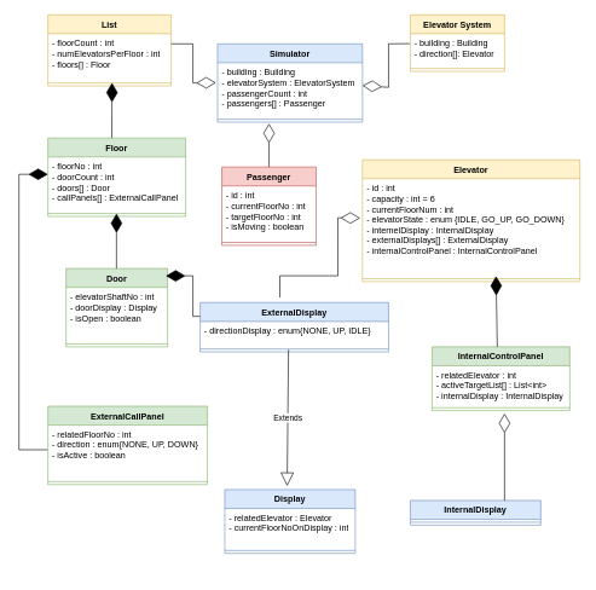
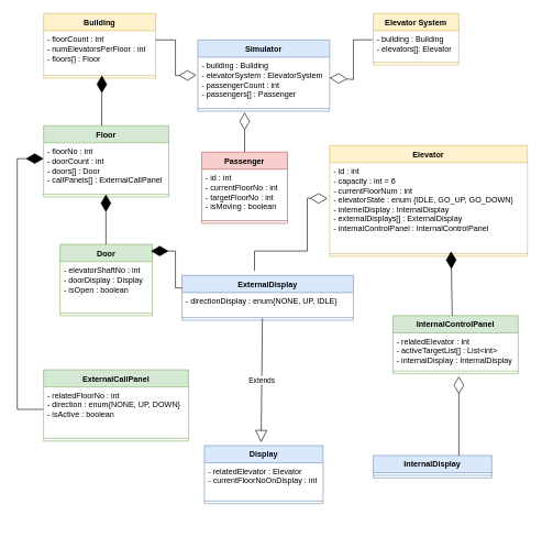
  <mxCell id="0" />
  <mxCell id="1" parent="0" />
  <mxCell id="2" value="" style="text;strokeColor=none;fillColor=none;align=left;verticalAlign=middle;spacingTop=-1;spacingLeft=4;spacingRight=4;rotatable=0;labelPosition=right;points=[];portConstraint=eastwest;" vertex="1" parent="1"><mxGeometry x="380" y="130" width="20" height="14" as="geometry" /></mxCell>
  <mxCell id="3" value="Simulator" style="swimlane;fontStyle=1;align=center;verticalAlign=top;childLayout=stackLayout;horizontal=1;startSize=26;horizontalStack=0;resizeParent=1;resizeParentMax=0;resizeLast=0;collapsible=1;marginBottom=0;whiteSpace=wrap;html=1;fillColor=#dae8fc;strokeColor=#6c8ebf;" vertex="1" parent="1"><mxGeometry x="294" y="60" width="200" height="108" as="geometry" /></mxCell>
  <mxCell id="4" value="- building : Building&lt;br&gt;- elevatorSystem : ElevatorSystem&lt;br&gt;- passengerCount : int&lt;br&gt;- passengers[] : Passenger&lt;br&gt;" style="text;strokeColor=none;fillColor=none;align=left;verticalAlign=top;spacingLeft=4;spacingRight=4;overflow=hidden;rotatable=0;points=[[0,0.5],[1,0.5]];portConstraint=eastwest;whiteSpace=wrap;html=1;" vertex="1" parent="3"><mxGeometry y="26" width="200" height="74" as="geometry" /></mxCell>
  <mxCell id="5" value="" style="line;strokeWidth=1;fillColor=none;align=left;verticalAlign=middle;spacingTop=-1;spacingLeft=3;spacingRight=3;rotatable=0;labelPosition=right;points=[];portConstraint=eastwest;strokeColor=inherit;" vertex="1" parent="3"><mxGeometry y="100" width="200" height="8" as="geometry" /></mxCell>
- <mxCell id="6" value="List" style="swimlane;fontStyle=1;align=center;verticalAlign=top;childLayout=stackLayout;horizontal=1;startSize=26;horizontalStack=0;resizeParent=1;resizeParentMax=0;resizeLast=0;collapsible=1;marginBottom=0;whiteSpace=wrap;html=1;fillColor=#fff2cc;strokeColor=#d6b656;" vertex="1" parent="1"><mxGeometry x="60" y="20" width="170" height="98" as="geometry" /></mxCell>
+ <mxCell id="6" value="Building" style="swimlane;fontStyle=1;align=center;verticalAlign=top;childLayout=stackLayout;horizontal=1;startSize=26;horizontalStack=0;resizeParent=1;resizeParentMax=0;resizeLast=0;collapsible=1;marginBottom=0;whiteSpace=wrap;html=1;fillColor=#fff2cc;strokeColor=#d6b656;" vertex="1" parent="1"><mxGeometry x="60" y="20" width="170" height="98" as="geometry" /></mxCell>
  <mxCell id="7" value="- floorCount : int&lt;br&gt;- numElevatorsPerFloor : int&lt;br&gt;- floors[] : Floor" style="text;strokeColor=none;fillColor=none;align=left;verticalAlign=top;spacingLeft=4;spacingRight=4;overflow=hidden;rotatable=0;points=[[0,0.5],[1,0.5]];portConstraint=eastwest;whiteSpace=wrap;html=1;" vertex="1" parent="6"><mxGeometry y="26" width="170" height="64" as="geometry" /></mxCell>
  <mxCell id="8" value="" style="line;strokeWidth=1;fillColor=none;align=left;verticalAlign=middle;spacingTop=-1;spacingLeft=3;spacingRight=3;rotatable=0;labelPosition=right;points=[];portConstraint=eastwest;strokeColor=inherit;" vertex="1" parent="6"><mxGeometry y="90" width="170" height="8" as="geometry" /></mxCell>
  <mxCell id="9" value="Elevator System" style="swimlane;fontStyle=1;align=center;verticalAlign=top;childLayout=stackLayout;horizontal=1;startSize=26;horizontalStack=0;resizeParent=1;resizeParentMax=0;resizeLast=0;collapsible=1;marginBottom=0;whiteSpace=wrap;html=1;fillColor=#fff2cc;strokeColor=#d6b656;" vertex="1" parent="1"><mxGeometry x="560" y="20" width="130" height="78" as="geometry" /></mxCell>
- <mxCell id="10" value="- building : Building&amp;nbsp;&lt;br&gt;- direction[]: Elevator" style="text;strokeColor=none;fillColor=none;align=left;verticalAlign=top;spacingLeft=4;spacingRight=4;overflow=hidden;rotatable=0;points=[[0,0.5],[1,0.5]];portConstraint=eastwest;whiteSpace=wrap;html=1;" vertex="1" parent="9"><mxGeometry y="26" width="130" height="44" as="geometry" /></mxCell>
+ <mxCell id="10" value="- building : Building&amp;nbsp;&lt;br&gt;- elevators[]: Elevator" style="text;strokeColor=none;fillColor=none;align=left;verticalAlign=top;spacingLeft=4;spacingRight=4;overflow=hidden;rotatable=0;points=[[0,0.5],[1,0.5]];portConstraint=eastwest;whiteSpace=wrap;html=1;" vertex="1" parent="9"><mxGeometry y="26" width="130" height="44" as="geometry" /></mxCell>
  <mxCell id="11" value="" style="line;strokeWidth=1;fillColor=none;align=left;verticalAlign=middle;spacingTop=-1;spacingLeft=3;spacingRight=3;rotatable=0;labelPosition=right;points=[];portConstraint=eastwest;strokeColor=inherit;" vertex="1" parent="9"><mxGeometry y="70" width="130" height="8" as="geometry" /></mxCell>
  <mxCell id="12" value="Floor" style="swimlane;fontStyle=1;align=center;verticalAlign=top;childLayout=stackLayout;horizontal=1;startSize=26;horizontalStack=0;resizeParent=1;resizeParentMax=0;resizeLast=0;collapsible=1;marginBottom=0;whiteSpace=wrap;html=1;fillColor=#d5e8d4;strokeColor=#82b366;" vertex="1" parent="1"><mxGeometry x="60" y="190" width="190" height="108" as="geometry" /></mxCell>
  <mxCell id="13" value="- floorNo : int&lt;br&gt;- doorCount : int&lt;br&gt;- doors[] : Door&lt;br&gt;- callPanels[] : ExternalCallPanel" style="text;strokeColor=none;fillColor=none;align=left;verticalAlign=top;spacingLeft=4;spacingRight=4;overflow=hidden;rotatable=0;points=[[0,0.5],[1,0.5]];portConstraint=eastwest;whiteSpace=wrap;html=1;" vertex="1" parent="12"><mxGeometry y="26" width="190" height="74" as="geometry" /></mxCell>
  <mxCell id="14" value="" style="line;strokeWidth=1;fillColor=none;align=left;verticalAlign=middle;spacingTop=-1;spacingLeft=3;spacingRight=3;rotatable=0;labelPosition=right;points=[];portConstraint=eastwest;strokeColor=inherit;" vertex="1" parent="12"><mxGeometry y="100" width="190" height="8" as="geometry" /></mxCell>
  <mxCell id="15" value="Passenger" style="swimlane;fontStyle=1;align=center;verticalAlign=top;childLayout=stackLayout;horizontal=1;startSize=26;horizontalStack=0;resizeParent=1;resizeParentMax=0;resizeLast=0;collapsible=1;marginBottom=0;whiteSpace=wrap;html=1;fillColor=#f8cecc;strokeColor=#b85450;" vertex="1" parent="1"><mxGeometry x="300" y="230" width="130" height="108" as="geometry" /></mxCell>
  <mxCell id="16" value="- id : int&lt;br&gt;- currentFloorNo : int&lt;br&gt;- targetFloorNo : int&lt;br&gt;- isMoving : boolean" style="text;strokeColor=none;fillColor=none;align=left;verticalAlign=top;spacingLeft=4;spacingRight=4;overflow=hidden;rotatable=0;points=[[0,0.5],[1,0.5]];portConstraint=eastwest;whiteSpace=wrap;html=1;" vertex="1" parent="15"><mxGeometry y="26" width="130" height="74" as="geometry" /></mxCell>
  <mxCell id="17" value="" style="line;strokeWidth=1;fillColor=none;align=left;verticalAlign=middle;spacingTop=-1;spacingLeft=3;spacingRight=3;rotatable=0;labelPosition=right;points=[];portConstraint=eastwest;strokeColor=inherit;" vertex="1" parent="15"><mxGeometry y="100" width="130" height="8" as="geometry" /></mxCell>
  <mxCell id="18" value="Elevator" style="swimlane;fontStyle=1;align=center;verticalAlign=top;childLayout=stackLayout;horizontal=1;startSize=26;horizontalStack=0;resizeParent=1;resizeParentMax=0;resizeLast=0;collapsible=1;marginBottom=0;whiteSpace=wrap;html=1;fillColor=#fff2cc;strokeColor=#d6b656;" vertex="1" parent="1"><mxGeometry x="494" y="220" width="300" height="168" as="geometry" /></mxCell>
  <mxCell id="19" value="- id : int&lt;br&gt;- capacity : int = 6&lt;br&gt;- currentFloorNum : int&lt;br&gt;- elevatorState : enum {IDLE, GO_UP, GO_DOWN}&lt;br&gt;- internelDisplay : InternalDisplay&lt;br&gt;- externalDisplays[] : ExternalDisplay&lt;br&gt;- internalControlPanel : InternalControlPanel" style="text;strokeColor=none;fillColor=none;align=left;verticalAlign=top;spacingLeft=4;spacingRight=4;overflow=hidden;rotatable=0;points=[[0,0.5],[1,0.5]];portConstraint=eastwest;whiteSpace=wrap;html=1;" vertex="1" parent="18"><mxGeometry y="26" width="300" height="134" as="geometry" /></mxCell>
  <mxCell id="20" value="" style="line;strokeWidth=1;fillColor=none;align=left;verticalAlign=middle;spacingTop=-1;spacingLeft=3;spacingRight=3;rotatable=0;labelPosition=right;points=[];portConstraint=eastwest;strokeColor=inherit;" vertex="1" parent="18"><mxGeometry y="160" width="300" height="8" as="geometry" /></mxCell>
  <mxCell id="21" value="Door" style="swimlane;fontStyle=1;align=center;verticalAlign=top;childLayout=stackLayout;horizontal=1;startSize=26;horizontalStack=0;resizeParent=1;resizeParentMax=0;resizeLast=0;collapsible=1;marginBottom=0;whiteSpace=wrap;html=1;fillColor=#d5e8d4;strokeColor=#82b366;" vertex="1" parent="1"><mxGeometry x="85" y="370" width="140" height="108" as="geometry" /></mxCell>
  <mxCell id="22" value="- elevatorShaftNo : int&lt;br&gt;- doorDisplay : Display&lt;br&gt;- isOpen : boolean" style="text;strokeColor=none;fillColor=none;align=left;verticalAlign=top;spacingLeft=4;spacingRight=4;overflow=hidden;rotatable=0;points=[[0,0.5],[1,0.5]];portConstraint=eastwest;whiteSpace=wrap;html=1;" vertex="1" parent="21"><mxGeometry y="26" width="140" height="74" as="geometry" /></mxCell>
  <mxCell id="23" value="" style="line;strokeWidth=1;fillColor=none;align=left;verticalAlign=middle;spacingTop=-1;spacingLeft=3;spacingRight=3;rotatable=0;labelPosition=right;points=[];portConstraint=eastwest;strokeColor=inherit;" vertex="1" parent="21"><mxGeometry y="100" width="140" height="8" as="geometry" /></mxCell>
  <mxCell id="24" value="" style="text;strokeColor=none;fillColor=none;align=left;verticalAlign=middle;spacingTop=-1;spacingLeft=4;spacingRight=4;rotatable=0;labelPosition=right;points=[];portConstraint=eastwest;" vertex="1" parent="1"><mxGeometry x="356" y="470" width="20" height="14" as="geometry" /></mxCell>
  <mxCell id="25" value="ExternalDisplay" style="swimlane;fontStyle=1;align=center;verticalAlign=top;childLayout=stackLayout;horizontal=1;startSize=26;horizontalStack=0;resizeParent=1;resizeParentMax=0;resizeLast=0;collapsible=1;marginBottom=0;whiteSpace=wrap;html=1;fillColor=#dae8fc;strokeColor=#6c8ebf;" vertex="1" parent="1"><mxGeometry x="270" y="417" width="260" height="68" as="geometry" /></mxCell>
  <mxCell id="26" value="- directionDisplay : enum{NONE, UP, IDLE}" style="text;strokeColor=none;fillColor=none;align=left;verticalAlign=top;spacingLeft=4;spacingRight=4;overflow=hidden;rotatable=0;points=[[0,0.5],[1,0.5]];portConstraint=eastwest;whiteSpace=wrap;html=1;" vertex="1" parent="25"><mxGeometry y="26" width="260" height="34" as="geometry" /></mxCell>
  <mxCell id="27" value="" style="line;strokeWidth=1;fillColor=none;align=left;verticalAlign=middle;spacingTop=-1;spacingLeft=3;spacingRight=3;rotatable=0;labelPosition=right;points=[];portConstraint=eastwest;strokeColor=inherit;" vertex="1" parent="25"><mxGeometry y="60" width="260" height="8" as="geometry" /></mxCell>
  <mxCell id="28" value="InternalControlPanel" style="swimlane;fontStyle=1;align=center;verticalAlign=top;childLayout=stackLayout;horizontal=1;startSize=26;horizontalStack=0;resizeParent=1;resizeParentMax=0;resizeLast=0;collapsible=1;marginBottom=0;whiteSpace=wrap;html=1;fillColor=#d5e8d4;strokeColor=#82b366;" vertex="1" parent="1"><mxGeometry x="590" y="478" width="190" height="88" as="geometry" /></mxCell>
  <mxCell id="29" value="- relatedElevator : int&lt;br&gt;- activeTargetList[] : List&amp;lt;int&amp;gt;&lt;br&gt;- internalDisplay : InternalDisplay" style="text;strokeColor=none;fillColor=none;align=left;verticalAlign=top;spacingLeft=4;spacingRight=4;overflow=hidden;rotatable=0;points=[[0,0.5],[1,0.5]];portConstraint=eastwest;whiteSpace=wrap;html=1;" vertex="1" parent="28"><mxGeometry y="26" width="190" height="54" as="geometry" /></mxCell>
  <mxCell id="30" value="" style="line;strokeWidth=1;fillColor=none;align=left;verticalAlign=middle;spacingTop=-1;spacingLeft=3;spacingRight=3;rotatable=0;labelPosition=right;points=[];portConstraint=eastwest;strokeColor=inherit;" vertex="1" parent="28"><mxGeometry y="80" width="190" height="8" as="geometry" /></mxCell>
  <mxCell id="31" value="ExternalCallPanel" style="swimlane;fontStyle=1;align=center;verticalAlign=top;childLayout=stackLayout;horizontal=1;startSize=26;horizontalStack=0;resizeParent=1;resizeParentMax=0;resizeLast=0;collapsible=1;marginBottom=0;whiteSpace=wrap;html=1;fillColor=#d5e8d4;strokeColor=#82b366;" vertex="1" parent="1"><mxGeometry x="60" y="560" width="220" height="108" as="geometry" /></mxCell>
  <mxCell id="32" value="- relatedFloorNo : int&lt;br&gt;- direction : enum{NONE, UP, DOWN}&lt;br&gt;- isActive : boolean" style="text;strokeColor=none;fillColor=none;align=left;verticalAlign=top;spacingLeft=4;spacingRight=4;overflow=hidden;rotatable=0;points=[[0,0.5],[1,0.5]];portConstraint=eastwest;whiteSpace=wrap;html=1;" vertex="1" parent="31"><mxGeometry y="26" width="220" height="74" as="geometry" /></mxCell>
  <mxCell id="33" value="" style="line;strokeWidth=1;fillColor=none;align=left;verticalAlign=middle;spacingTop=-1;spacingLeft=3;spacingRight=3;rotatable=0;labelPosition=right;points=[];portConstraint=eastwest;strokeColor=inherit;" vertex="1" parent="31"><mxGeometry y="100" width="220" height="8" as="geometry" /></mxCell>
  <mxCell id="34" value="" style="text;strokeColor=none;fillColor=none;align=left;verticalAlign=middle;spacingTop=-1;spacingLeft=4;spacingRight=4;rotatable=0;labelPosition=right;points=[];portConstraint=eastwest;" vertex="1" parent="1"><mxGeometry x="356" y="763" width="20" height="14" as="geometry" /></mxCell>
  <mxCell id="35" value="Display" style="swimlane;fontStyle=1;align=center;verticalAlign=top;childLayout=stackLayout;horizontal=1;startSize=26;horizontalStack=0;resizeParent=1;resizeParentMax=0;resizeLast=0;collapsible=1;marginBottom=0;whiteSpace=wrap;html=1;fillColor=#dae8fc;strokeColor=#6c8ebf;" vertex="1" parent="1"><mxGeometry x="304" y="675" width="180" height="88" as="geometry" /></mxCell>
  <mxCell id="36" value="- relatedElevator : Elevator&lt;br&gt;- currentFloorNoOnDisplay : int" style="text;strokeColor=none;fillColor=none;align=left;verticalAlign=top;spacingLeft=4;spacingRight=4;overflow=hidden;rotatable=0;points=[[0,0.5],[1,0.5]];portConstraint=eastwest;whiteSpace=wrap;html=1;" vertex="1" parent="35"><mxGeometry y="26" width="180" height="54" as="geometry" /></mxCell>
  <mxCell id="37" value="" style="line;strokeWidth=1;fillColor=none;align=left;verticalAlign=middle;spacingTop=-1;spacingLeft=3;spacingRight=3;rotatable=0;labelPosition=right;points=[];portConstraint=eastwest;strokeColor=inherit;" vertex="1" parent="35"><mxGeometry y="80" width="180" height="8" as="geometry" /></mxCell>
  <mxCell id="38" value="" style="text;strokeColor=none;fillColor=none;align=left;verticalAlign=middle;spacingTop=-1;spacingLeft=4;spacingRight=4;rotatable=0;labelPosition=right;points=[];portConstraint=eastwest;" vertex="1" parent="1"><mxGeometry x="612" y="778" width="20" height="14" as="geometry" /></mxCell>
  <mxCell id="39" value="InternalDisplay" style="swimlane;fontStyle=1;align=center;verticalAlign=top;childLayout=stackLayout;horizontal=1;startSize=26;horizontalStack=0;resizeParent=1;resizeParentMax=0;resizeLast=0;collapsible=1;marginBottom=0;whiteSpace=wrap;html=1;fillColor=#dae8fc;strokeColor=#6c8ebf;" vertex="1" parent="1"><mxGeometry x="560" y="690" width="180" height="34" as="geometry" /></mxCell>
  <mxCell id="40" value="" style="line;strokeWidth=1;fillColor=none;align=left;verticalAlign=middle;spacingTop=-1;spacingLeft=3;spacingRight=3;rotatable=0;labelPosition=right;points=[];portConstraint=eastwest;strokeColor=inherit;" vertex="1" parent="39"><mxGeometry y="26" width="180" height="8" as="geometry" /></mxCell>
  <mxCell id="41" value="" style="endArrow=diamondThin;endFill=0;endSize=24;html=1;rounded=0;entryX=-0.011;entryY=0.373;entryDx=0;entryDy=0;entryPerimeter=0;" edge="1" parent="1" target="4"><mxGeometry width="160" relative="1" as="geometry"><mxPoint x="230" y="60" as="sourcePoint" /><mxPoint x="410" y="-10" as="targetPoint" /><Array as="points"><mxPoint x="260" y="60" /><mxPoint x="260" y="114" /></Array></mxGeometry></mxCell>
  <mxCell id="42" value="" style="endArrow=diamondThin;endFill=0;endSize=24;html=1;rounded=0;entryX=1;entryY=0.426;entryDx=0;entryDy=0;entryPerimeter=0;exitX=-0.008;exitY=0.313;exitDx=0;exitDy=0;exitPerimeter=0;" edge="1" parent="1" source="10" target="4"><mxGeometry width="160" relative="1" as="geometry"><mxPoint x="484" y="87" as="sourcePoint" /><mxPoint x="546" y="141" as="targetPoint" /><Array as="points"><mxPoint x="530" y="60" /><mxPoint x="530" y="120" /></Array></mxGeometry></mxCell>
  <mxCell id="43" value="" style="endArrow=diamondThin;endFill=1;endSize=24;html=1;rounded=0;exitX=0.464;exitY=-0.001;exitDx=0;exitDy=0;exitPerimeter=0;entryX=0.52;entryY=0.476;entryDx=0;entryDy=0;entryPerimeter=0;" edge="1" parent="1" source="12" target="8"><mxGeometry width="160" relative="1" as="geometry"><mxPoint x="210" y="130" as="sourcePoint" /><mxPoint x="150" y="120" as="targetPoint" /></mxGeometry></mxCell>
  <mxCell id="44" value="" style="endArrow=diamondThin;endFill=0;endSize=24;html=1;rounded=0;exitX=0.5;exitY=0;exitDx=0;exitDy=0;" edge="1" parent="1" source="15"><mxGeometry width="160" relative="1" as="geometry"><mxPoint x="240" y="130" as="sourcePoint" /><mxPoint x="365" y="170" as="targetPoint" /></mxGeometry></mxCell>
  <mxCell id="45" value="" style="endArrow=diamondThin;endFill=1;endSize=24;html=1;rounded=0;exitX=0.464;exitY=-0.001;exitDx=0;exitDy=0;exitPerimeter=0;entryX=0.52;entryY=0.476;entryDx=0;entryDy=0;entryPerimeter=0;" edge="1" parent="1"><mxGeometry width="160" relative="1" as="geometry"><mxPoint x="154.58" y="370" as="sourcePoint" /><mxPoint x="154.58" y="294" as="targetPoint" /></mxGeometry></mxCell>
  <mxCell id="46" value="" style="endArrow=diamondThin;endFill=1;endSize=24;html=1;rounded=0;exitX=0.464;exitY=-0.001;exitDx=0;exitDy=0;exitPerimeter=0;entryX=0.614;entryY=0.042;entryDx=0;entryDy=0;entryPerimeter=0;" edge="1" parent="1" target="20"><mxGeometry width="160" relative="1" as="geometry"><mxPoint x="680" y="478" as="sourcePoint" /><mxPoint x="680" y="402" as="targetPoint" /></mxGeometry></mxCell>
  <mxCell id="47" value="" style="endArrow=diamondThin;endFill=0;endSize=24;html=1;rounded=0;entryX=-0.011;entryY=0.406;entryDx=0;entryDy=0;entryPerimeter=0;" edge="1" parent="1" target="19"><mxGeometry width="160" relative="1" as="geometry"><mxPoint x="380" y="410" as="sourcePoint" /><mxPoint x="389.64" y="357" as="targetPoint" /><Array as="points"><mxPoint x="380" y="380" /><mxPoint x="460" y="380" /><mxPoint x="460" y="300" /></Array></mxGeometry></mxCell>
  <mxCell id="48" value="" style="endArrow=diamondThin;endFill=1;endSize=24;html=1;rounded=0;exitX=0.464;exitY=-0.001;exitDx=0;exitDy=0;exitPerimeter=0;entryX=0.984;entryY=0.094;entryDx=0;entryDy=0;entryPerimeter=0;" edge="1" parent="1" target="21"><mxGeometry width="160" relative="1" as="geometry"><mxPoint x="270" y="436" as="sourcePoint" /><mxPoint x="230" y="380" as="targetPoint" /><Array as="points"><mxPoint x="260" y="436" /><mxPoint x="260" y="380" /></Array></mxGeometry></mxCell>
  <mxCell id="49" value="" style="endArrow=diamondThin;endFill=1;endSize=24;html=1;rounded=0;exitX=-0.003;exitY=0.46;exitDx=0;exitDy=0;entryX=0;entryY=0.324;entryDx=0;entryDy=0;entryPerimeter=0;exitPerimeter=0;" edge="1" parent="1" source="32" target="13"><mxGeometry width="160" relative="1" as="geometry"><mxPoint x="174.58" y="390" as="sourcePoint" /><mxPoint x="30" y="240" as="targetPoint" /><Array as="points"><mxPoint x="20" y="620" /><mxPoint x="20" y="440" /><mxPoint x="20" y="240" /></Array></mxGeometry></mxCell>
  <mxCell id="50" value="Extends" style="endArrow=block;endSize=16;endFill=0;html=1;rounded=0;exitX=0.469;exitY=1.147;exitDx=0;exitDy=0;exitPerimeter=0;" edge="1" parent="1" source="26"><mxGeometry width="160" relative="1" as="geometry"><mxPoint x="270" y="620" as="sourcePoint" /><mxPoint x="390" y="670" as="targetPoint" /></mxGeometry></mxCell>
  <mxCell id="51" value="" style="endArrow=diamondThin;endFill=0;endSize=24;html=1;rounded=0;exitX=0.5;exitY=0;exitDx=0;exitDy=0;" edge="1" parent="1"><mxGeometry width="160" relative="1" as="geometry"><mxPoint x="690" y="690" as="sourcePoint" /><mxPoint x="690" y="570" as="targetPoint" /></mxGeometry></mxCell>
